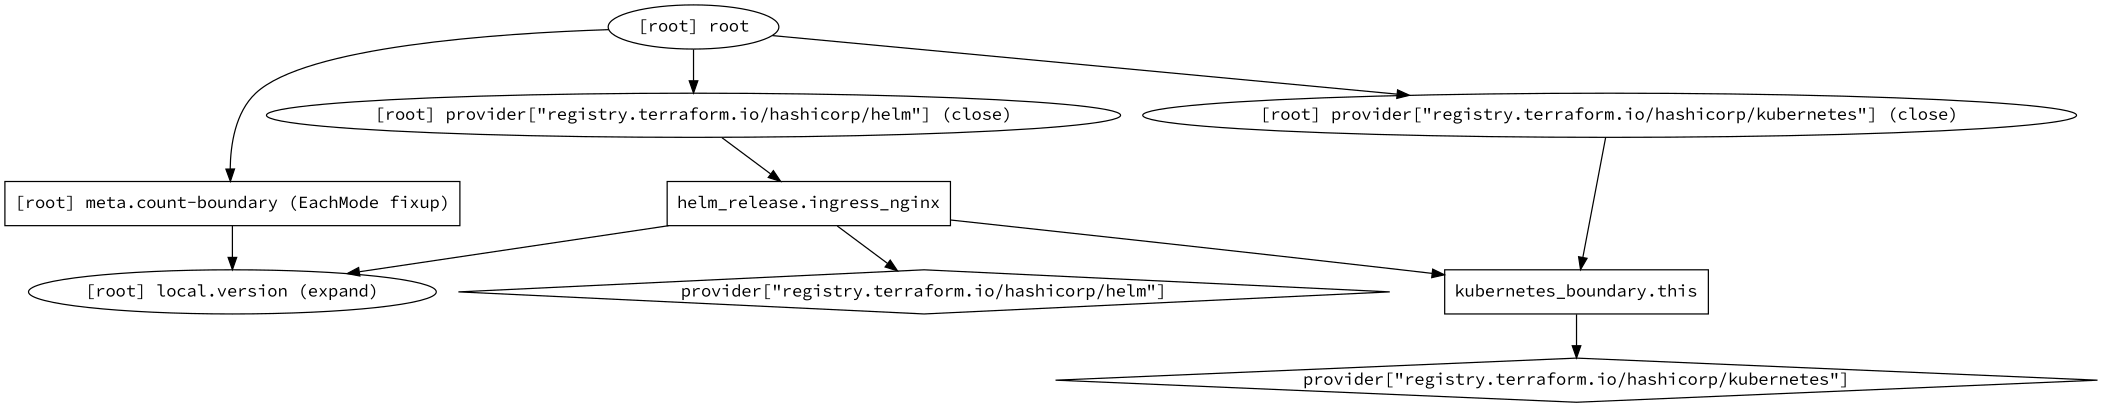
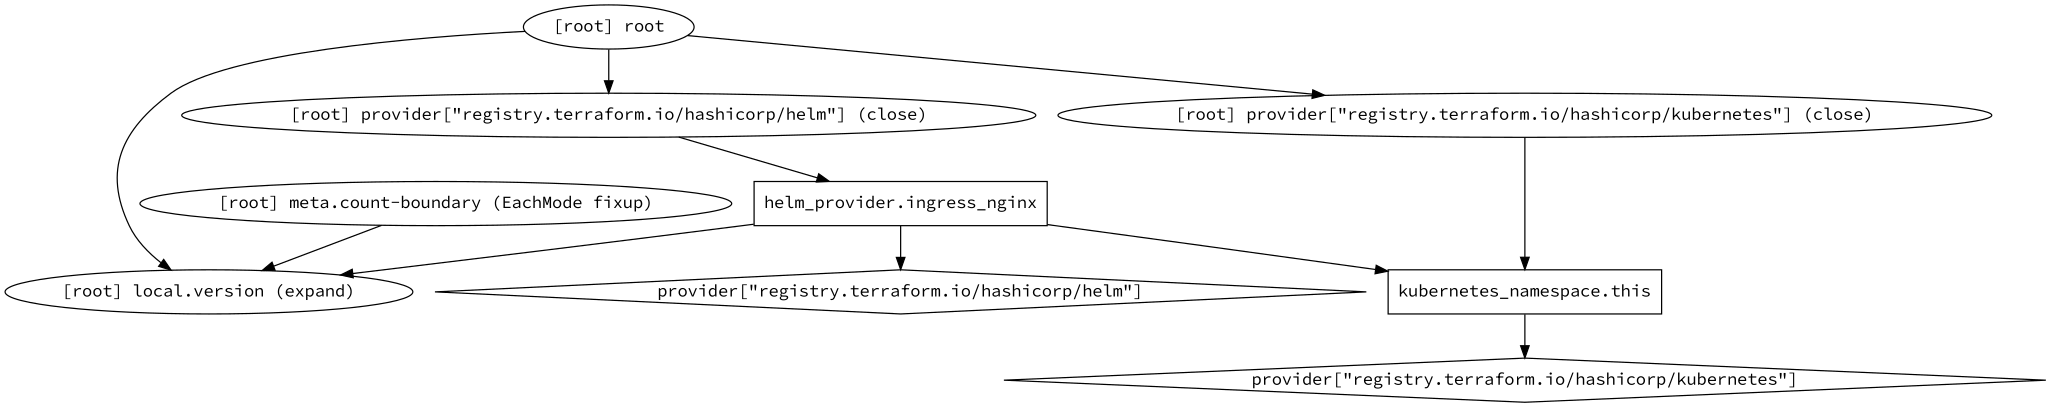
  digraph {
    compound=true
    fontname="Source Code Pro"
    newrank=true
    node [fontname="Source Code Pro"]
    edge [fontname="Source Code Pro"]
-   n1 [label="helm_release.ingress_nginx" shape=box]
-   n2 [label="kubernetes_boundary.this" shape=box]
+   n1 [label="helm_provider.ingress_nginx" shape=box]
+   n2 [label="kubernetes_namespace.this" shape=box]
    n3 [label="provider[\"registry.terraform.io/hashicorp/helm\"]" shape=diamond]
    "[root] local.version (expand)"
    n5 [label="provider[\"registry.terraform.io/hashicorp/kubernetes\"]" shape=diamond]
-   "[root] meta.count-boundary (EachMode fixup)" [shape=box]
+   "[root] meta.count-boundary (EachMode fixup)"
    "[root] provider[\"registry.terraform.io/hashicorp/helm\"] (close)"
    "[root] provider[\"registry.terraform.io/hashicorp/kubernetes\"] (close)"
    "[root] root"
    subgraph sub_1 {
      n1
      n2
      n3
      "[root] local.version (expand)"
      n5
      "[root] meta.count-boundary (EachMode fixup)"
      "[root] provider[\"registry.terraform.io/hashicorp/helm\"] (close)"
      "[root] provider[\"registry.terraform.io/hashicorp/kubernetes\"] (close)"
      "[root] root"
    }
    n1 -> n2
    n1 -> n3
    n1 -> "[root] local.version (expand)"
    n2 -> n5
    "[root] meta.count-boundary (EachMode fixup)" -> "[root] local.version (expand)"
    "[root] provider[\"registry.terraform.io/hashicorp/helm\"] (close)" -> n1
    "[root] provider[\"registry.terraform.io/hashicorp/kubernetes\"] (close)" -> n2
-   "[root] root" -> "[root] meta.count-boundary (EachMode fixup)"
+   "[root] root" -> "[root] local.version (expand)"
    "[root] root" -> "[root] provider[\"registry.terraform.io/hashicorp/helm\"] (close)"
    "[root] root" -> "[root] provider[\"registry.terraform.io/hashicorp/kubernetes\"] (close)"
  }
